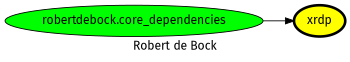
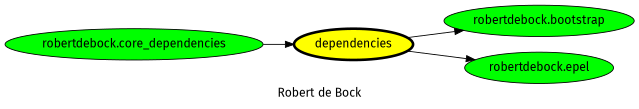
  digraph {
    fontname="Fira Sans"
    label="Robert de Bock"
    rankdir=LR
    node [fillcolor=green fontname="Fira Sans" style=filled]
    edge [fontname="Fira Sans"]
-   xrdp [fillcolor=yellow penwidth=3]
+   xrdp [fillcolor=yellow penwidth=3 label=dependencies]
+   "robertdebock.bootstrap"
+   "robertdebock.epel"
    "robertdebock.core_dependencies"
+   xrdp -> "robertdebock.bootstrap"
+   xrdp -> "robertdebock.epel"
    "robertdebock.core_dependencies" -> xrdp
  }
